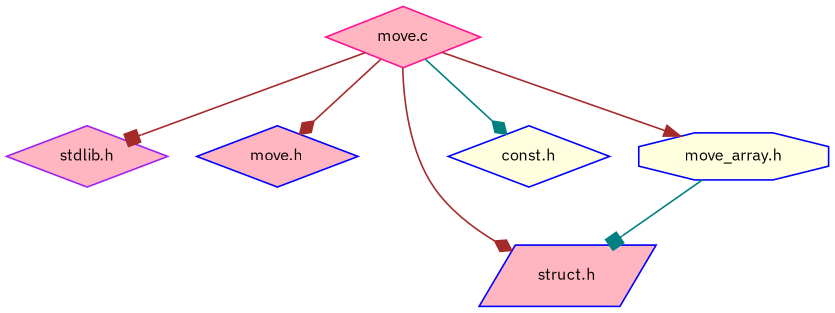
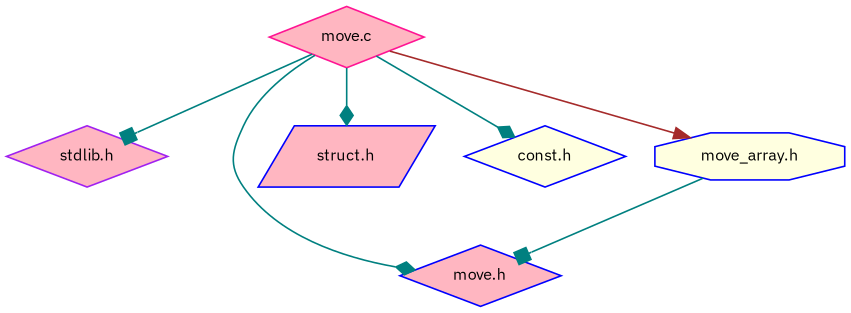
  digraph {
    fontname="IBM Plex Sans"
    node [color=blue fillcolor=lightpink fontname="IBM Plex Sans" fontsize=10 shape=diamond style=filled]
    edge [arrowhead=diamond color=brown fontname="IBM Plex Sans" fontsize=10 labelfontname=Helvetica labelfontsize=10 style=solid]
    n1 [color=deeppink fontcolor=black height=0.2 label="move.c" width=0.4]
    n2 [color=purple height=0.2 label="stdlib.h" width=0.4]
    n3 [height=0.2 label="move.h" width=0.4]
    n4 [height=0.2 label="struct.h" shape=parallelogram width=0.4]
    n5 [fillcolor=lightyellow height=0.2 label="const.h" width=0.4]
    n6 [fillcolor=lightyellow height=0.2 label="move_array.h" shape=octagon width=0.4]
-   n1 -> n2 [arrowhead=box]
-   n1 -> n3
-   n1 -> n4
+   n1 -> n2 [arrowhead=box color=teal]
+   n1 -> n3 [color=teal]
+   n1 -> n4 [color=teal]
    n1 -> n5 [color=teal]
    n1 -> n6 [arrowhead=normal]
-   n6 -> n4 [arrowhead=box color=teal]
+   n6 -> n3 [arrowhead=box color=teal]
  }
